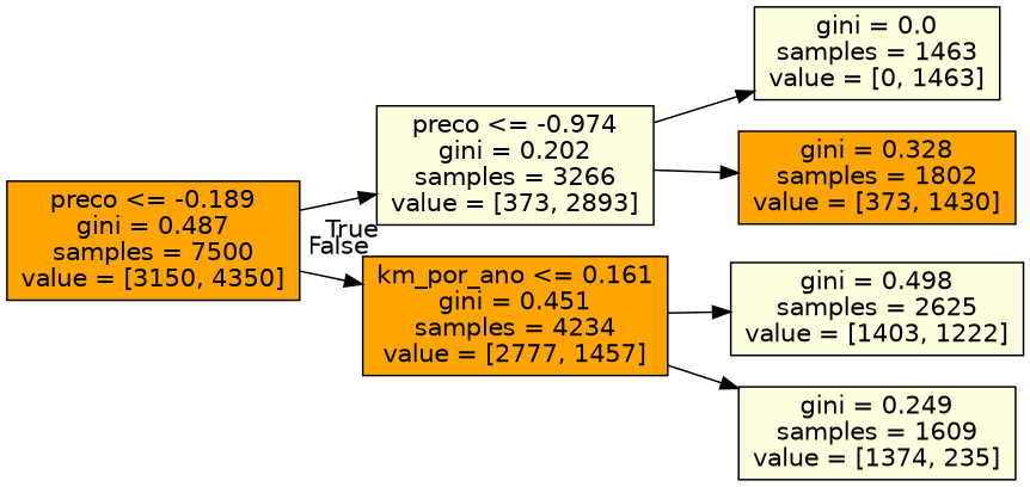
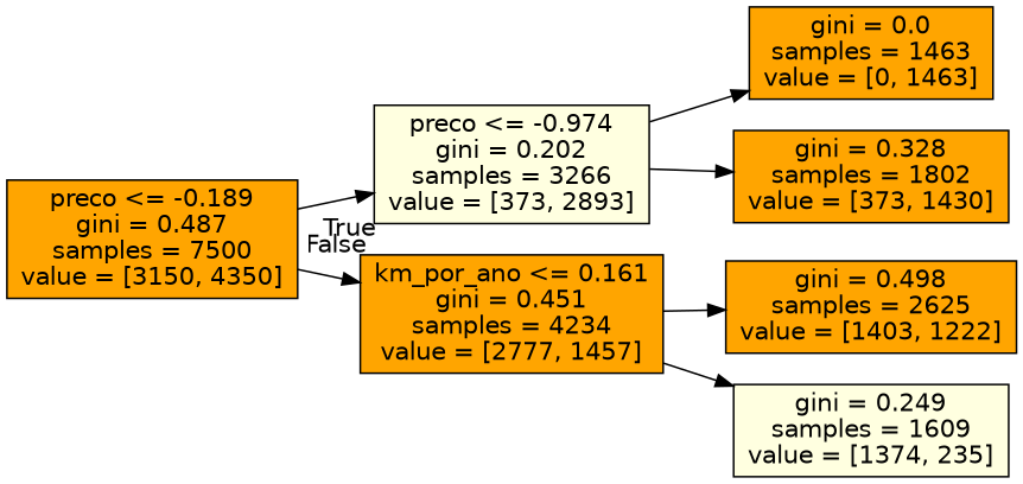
  digraph {
    rankdir=LR
    node [fillcolor=orange fontname=helvetica shape=box style=filled]
    edge [fontname=helvetica]
    n1 [label="preco <= -0.189\ngini = 0.487\nsamples = 7500\nvalue = [3150, 4350]"]
    n2 [fillcolor=lightyellow label="preco <= -0.974\ngini = 0.202\nsamples = 3266\nvalue = [373, 2893]"]
    n3 [label="km_por_ano <= 0.161\ngini = 0.451\nsamples = 4234\nvalue = [2777, 1457]"]
-   n4 [fillcolor=lightyellow label="gini = 0.0\nsamples = 1463\nvalue = [0, 1463]"]
+   n4 [label="gini = 0.0\nsamples = 1463\nvalue = [0, 1463]"]
    n5 [label="gini = 0.328\nsamples = 1802\nvalue = [373, 1430]"]
-   n6 [fillcolor=lightyellow label="gini = 0.498\nsamples = 2625\nvalue = [1403, 1222]"]
+   n6 [label="gini = 0.498\nsamples = 2625\nvalue = [1403, 1222]"]
    n7 [fillcolor=lightyellow label="gini = 0.249\nsamples = 1609\nvalue = [1374, 235]"]
    n1 -> n2 [headlabel=True labelangle=45 labeldistance=2.5]
    n1 -> n3 [headlabel=False labelangle=-45 labeldistance=2.5]
    n2 -> n4
    n2 -> n5
    n3 -> n6
    n3 -> n7
  }
